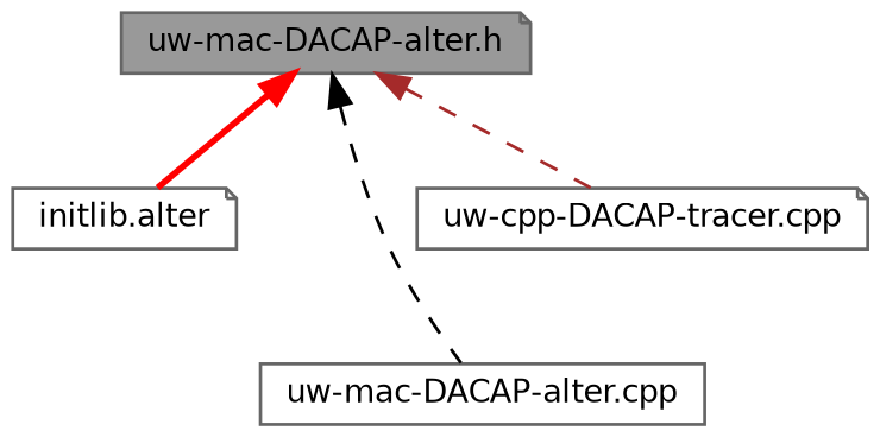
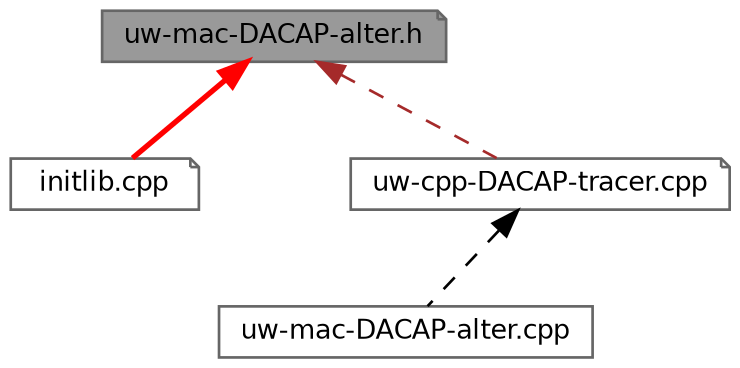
  digraph {
    node [color=grey40 fillcolor=white fontname=Helvetica fontsize=10 shape=note style=filled]
    edge [dir=back fontname=Helvetica fontsize=10 labelfontname=Helvetica labelfontsize=10 style=dashed]
    n1 [color=gray40 fillcolor=grey60 fontcolor=black height=0.2 label="uw-mac-DACAP-alter.h" width=0.4]
-   n2 [height=0.2 label="initlib.alter" width=0.4]
+   n2 [height=0.2 label="initlib.cpp" width=0.4]
    n3 [height=0.2 label="uw-mac-DACAP-alter.cpp" shape=box width=0.4]
    n4 [height=0.2 label="uw-cpp-DACAP-tracer.cpp" width=0.4]
    n1 -> n2 [color=red style=bold]
-   n1 -> n3 [color=black]
+   n4 -> n3 [color=black]
    n1 -> n4 [color=brown]
  }
